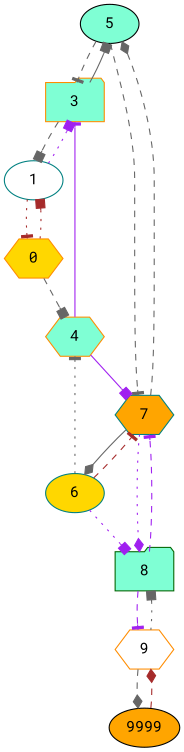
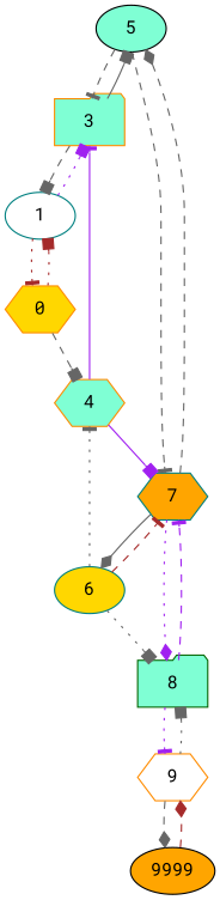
  digraph {
    fontname="Roboto Mono"
    node [color=darkorange fillcolor=aquamarine fontname="Roboto Mono" shape=ellipse style=filled]
    edge [arrowhead=tee color=gray40 fontname="Roboto Mono" style=dashed]
    5 [color=black]
    3 [shape=folder]
    7 [color=teal fillcolor=orange shape=hexagon]
    1 [color=teal fillcolor=white]
    6 [color=teal fillcolor=gold]
    8 [color=darkgreen shape=folder]
    0 [fillcolor=gold shape=hexagon]
    4 [shape=hexagon]
    9 [fillcolor=white shape=hexagon]
    9999 [color=black fillcolor=orange]
    5 -> 3
    5 -> 7
    3 -> 5 [arrowhead=box style=solid]
    3 -> 1 [arrowhead=box]
    7 -> 5 [arrowhead=diamond]
    7 -> 6 [arrowhead=diamond style=solid]
    7 -> 8 [arrowhead=diamond color=purple style=dotted]
    1 -> 3 [arrowhead=box color=purple style=dotted]
    1 -> 0 [color=brown style=dotted]
    6 -> 7 [color=brown]
-   6 -> 8 [arrowhead=box color=purple style=dotted]
+   6 -> 8 [arrowhead=box style=dotted]
    6 -> 4 [style=dotted]
    8 -> 7 [color=purple]
-   8 -> 9 [color=purple]
+   8 -> 9 [color=purple style=dotted]
    0 -> 1 [arrowhead=box color=brown style=dotted]
    0 -> 4 [arrowhead=box]
    4 -> 3 [color=purple style=solid]
    4 -> 7 [arrowhead=box color=purple style=solid]
    9 -> 8 [arrowhead=box style=dotted]
    9 -> 9999 [arrowhead=diamond]
    9999 -> 9 [arrowhead=diamond color=brown]
  }
